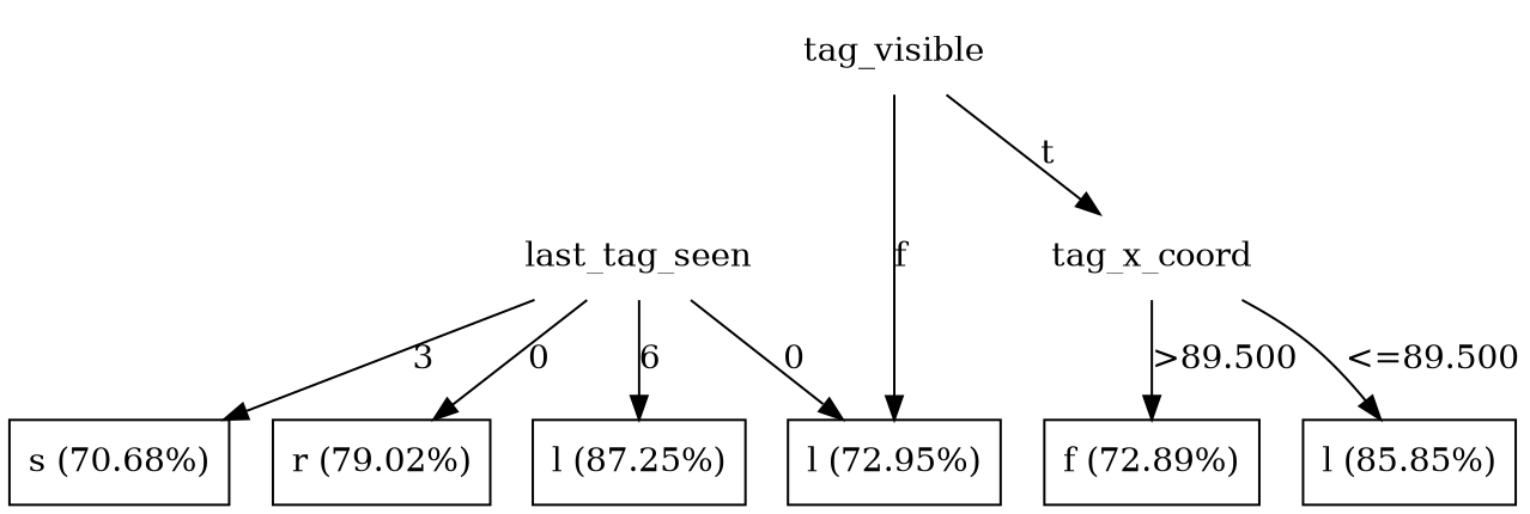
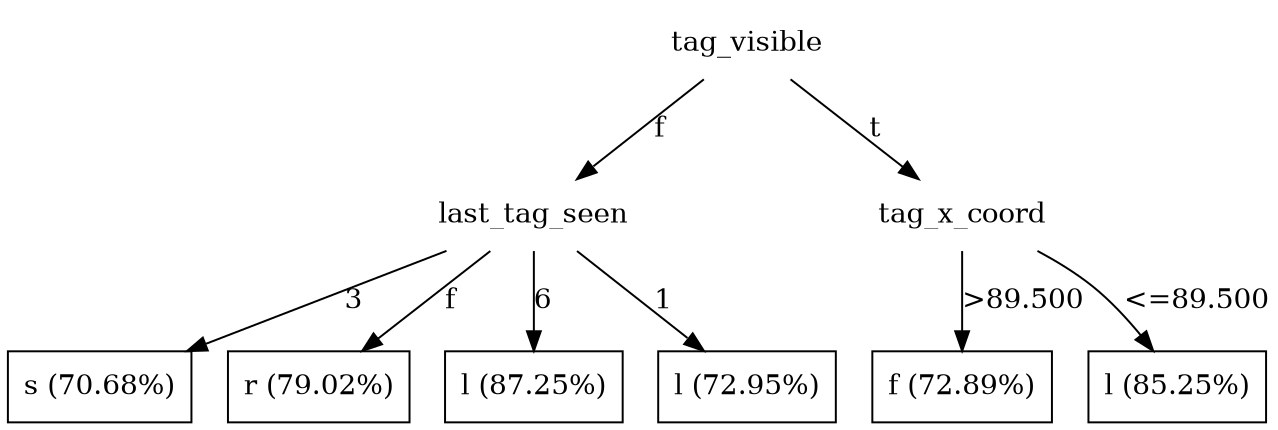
  digraph {
    node [shape=box]
    n1 [label=tag_visible shape=plaintext]
    n2 [label=last_tag_seen shape=plaintext]
    n3 [label=tag_x_coord shape=plaintext]
    n4 [label="r (79.02%)"]
    n5 [label="l (72.95%)"]
    n6 [label="l (87.25%)"]
    n7 [label="s (70.68%)"]
-   n8 [label="l (85.85%)"]
+   n8 [label="l (85.25%)"]
    n9 [label="f (72.89%)"]
-   n1 -> n5 [label=f]
+   n1 -> n2 [label=f]
    n1 -> n3 [label=t]
-   n2 -> n4 [label=0]
-   n2 -> n5 [label=0]
+   n2 -> n4 [label=f]
+   n2 -> n5 [label=1]
    n2 -> n6 [label=6]
    n2 -> n7 [label=3]
    n3 -> n8 [label="<=89.500"]
    n3 -> n9 [label=">89.500"]
  }
